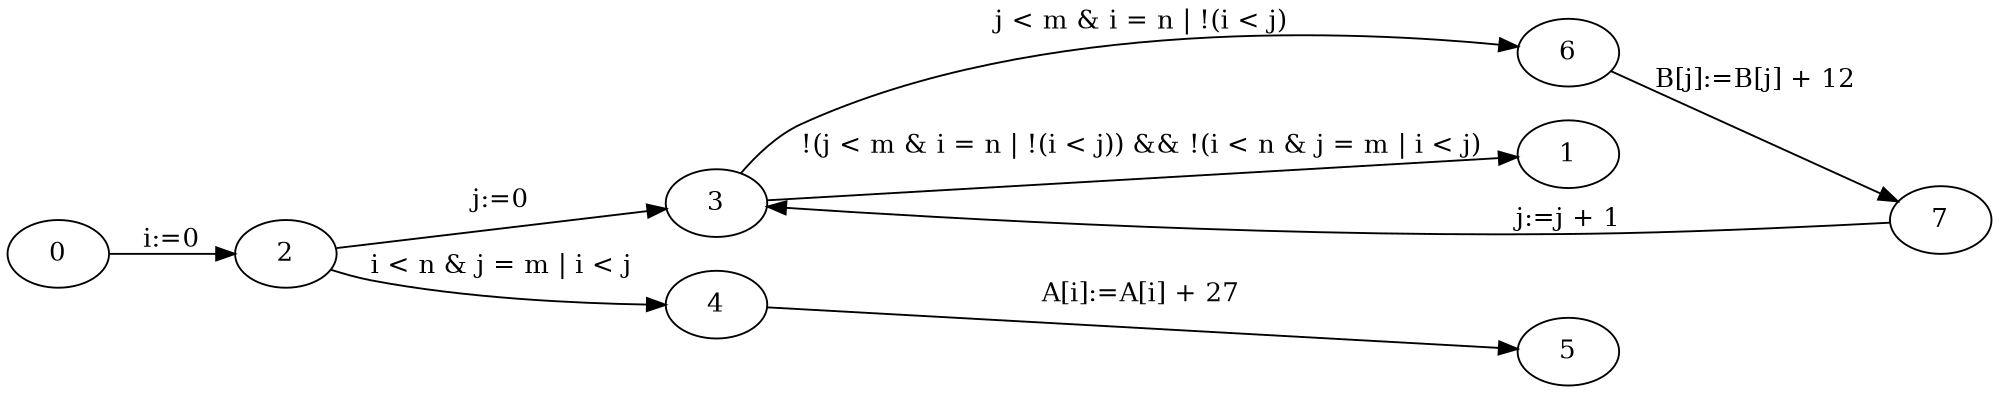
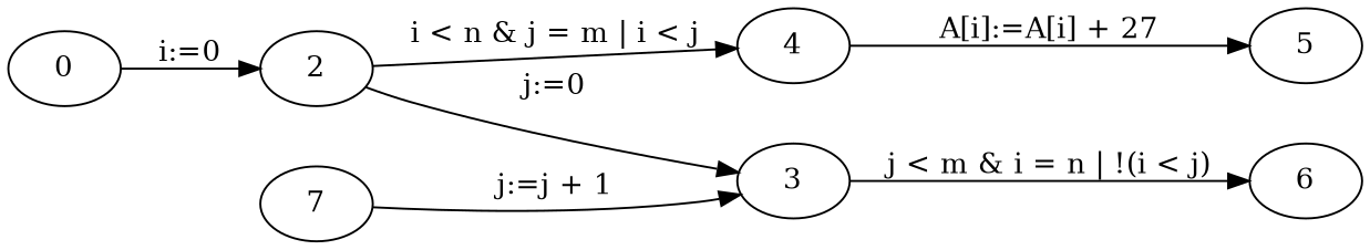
  digraph {
    rankdir=LR
    0
    2
    3
    4
    6
-   1
    5
    7
    0 -> 2 [label="i:=0"]
    2 -> 3 [label="j:=0"]
    2 -> 4 [label="i < n & j = m | i < j"]
    3 -> 6 [label="j < m & i = n | !(i < j)"]
-   3 -> 1 [label="!(j < m & i = n | !(i < j)) && !(i < n & j = m | i < j)"]
    4 -> 5 [label="A[i]:=A[i] + 27"]
-   6 -> 7 [label="B[j]:=B[j] + 12"]
    7 -> 3 [label="j:=j + 1"]
  }
